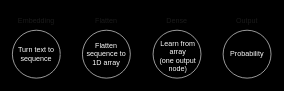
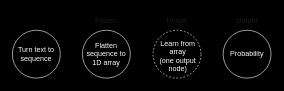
  <mxCell id="0" />
  <mxCell id="1" parent="0" />
  <mxCell id="2" value="" style="group" parent="1" vertex="1" connectable="0"><mxGeometry x="20" width="432" height="110" as="geometry" y="20" /></mxCell>
  <mxCell id="3" value="Turn text to sequence" style="ellipse;whiteSpace=wrap;html=1;aspect=fixed;strokeColor=#FFFFFF;fontColor=#FFFFFF;fillColor=#000000;flipH=0;flipV=1;" parent="2" vertex="1"><mxGeometry y="30" width="80" height="80" as="geometry" /></mxCell>
- <mxCell id="4" value="Embedding" style="text;html=1;strokeColor=none;fillColor=none;align=center;verticalAlign=middle;whiteSpace=wrap;rounded=0;fontColor=#1A1A1A;flipH=0;flipV=1;" parent="2" vertex="1"><mxGeometry x="10" width="60" height="30" as="geometry" /></mxCell>
  <mxCell id="5" value="Flatten sequence to 1D array" style="ellipse;whiteSpace=wrap;html=1;aspect=fixed;strokeColor=#FFFFFF;fontColor=#FFFFFF;fillColor=#000000;flipH=0;flipV=1;" parent="2" vertex="1"><mxGeometry x="117" y="30" width="80" height="80" as="geometry" /></mxCell>
  <mxCell id="6" value="" style="edgeStyle=orthogonalEdgeStyle;rounded=0;orthogonalLoop=1;jettySize=auto;html=1;strokeColor=#000000;fontColor=#FFFFFF;endArrow=open;" parent="2" source="3" target="5" edge="1"><mxGeometry relative="1" as="geometry" /></mxCell>
  <mxCell id="7" value="Flatten" style="text;html=1;strokeColor=none;fillColor=none;align=center;verticalAlign=middle;whiteSpace=wrap;rounded=0;fontColor=#1A1A1A;flipH=0;flipV=1;" parent="2" vertex="1"><mxGeometry x="127" width="60" height="30" as="geometry" /></mxCell>
- <mxCell id="8" value="Learn from array&lt;br&gt;(one output node)" style="ellipse;whiteSpace=wrap;html=1;aspect=fixed;strokeColor=#FFFFFF;fontColor=#FFFFFF;fillColor=#000000;spacingTop=5;spacingLeft=3;flipH=0;flipV=1;" parent="2" vertex="1"><mxGeometry x="235" y="30" width="80" height="80" as="geometry" /></mxCell>
+ <mxCell id="8" value="Learn from array&lt;br&gt;(one output node)" style="ellipse;whiteSpace=wrap;html=1;aspect=fixed;strokeColor=#FFFFFF;fontColor=#FFFFFF;fillColor=#000000;spacingTop=5;spacingLeft=3;flipH=0;flipV=1;dashed=1;" parent="2" vertex="1"><mxGeometry x="235" y="30" width="80" height="80" as="geometry" /></mxCell>
  <mxCell id="9" value="Dense" style="text;html=1;strokeColor=none;fillColor=none;align=center;verticalAlign=middle;whiteSpace=wrap;rounded=0;fontColor=#1A1A1A;flipH=0;flipV=1;" parent="2" vertex="1"><mxGeometry x="245" width="60" height="30" as="geometry" /></mxCell>
  <mxCell id="10" value="Probability" style="ellipse;whiteSpace=wrap;html=1;aspect=fixed;strokeColor=#FFFFFF;fontColor=#FFFFFF;fillColor=#000000;spacingTop=0;spacingLeft=0;flipH=0;flipV=1;spacing=0;" parent="2" vertex="1"><mxGeometry x="352" y="30" width="80" height="80" as="geometry" /></mxCell>
  <mxCell id="11" value="Output" style="text;html=1;strokeColor=none;fillColor=none;align=center;verticalAlign=middle;whiteSpace=wrap;rounded=0;fontColor=#1A1A1A;flipH=0;flipV=1;" parent="2" vertex="1"><mxGeometry x="362" width="60" height="30" as="geometry" /></mxCell>
